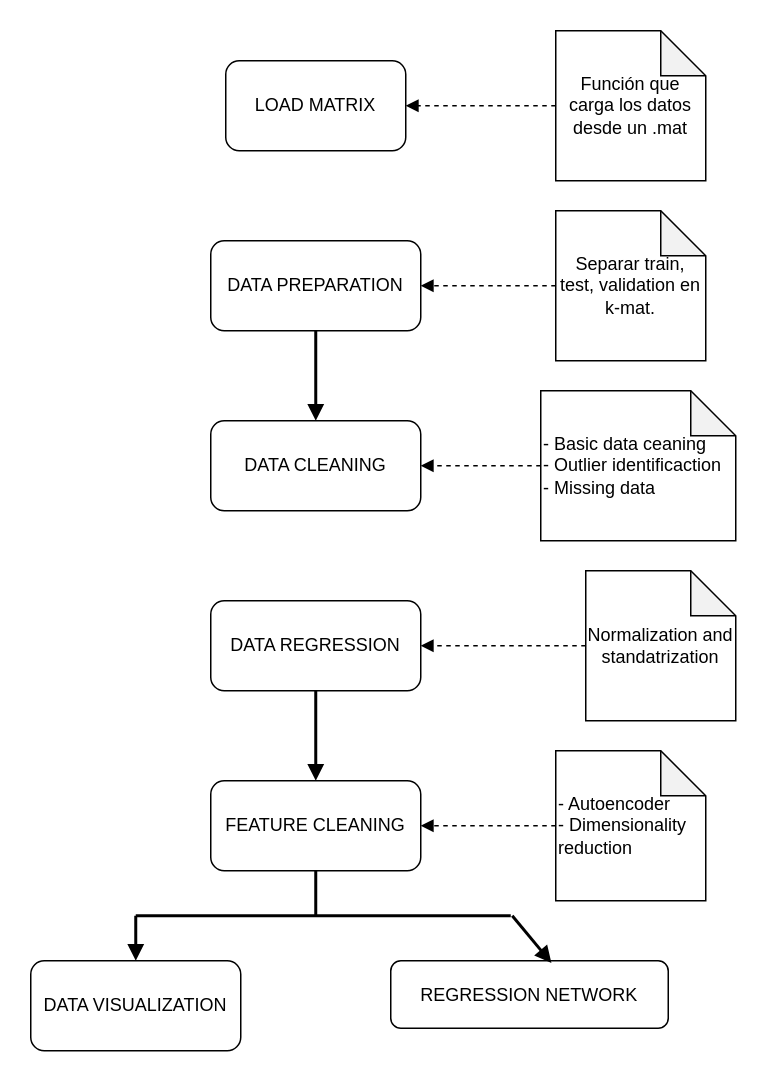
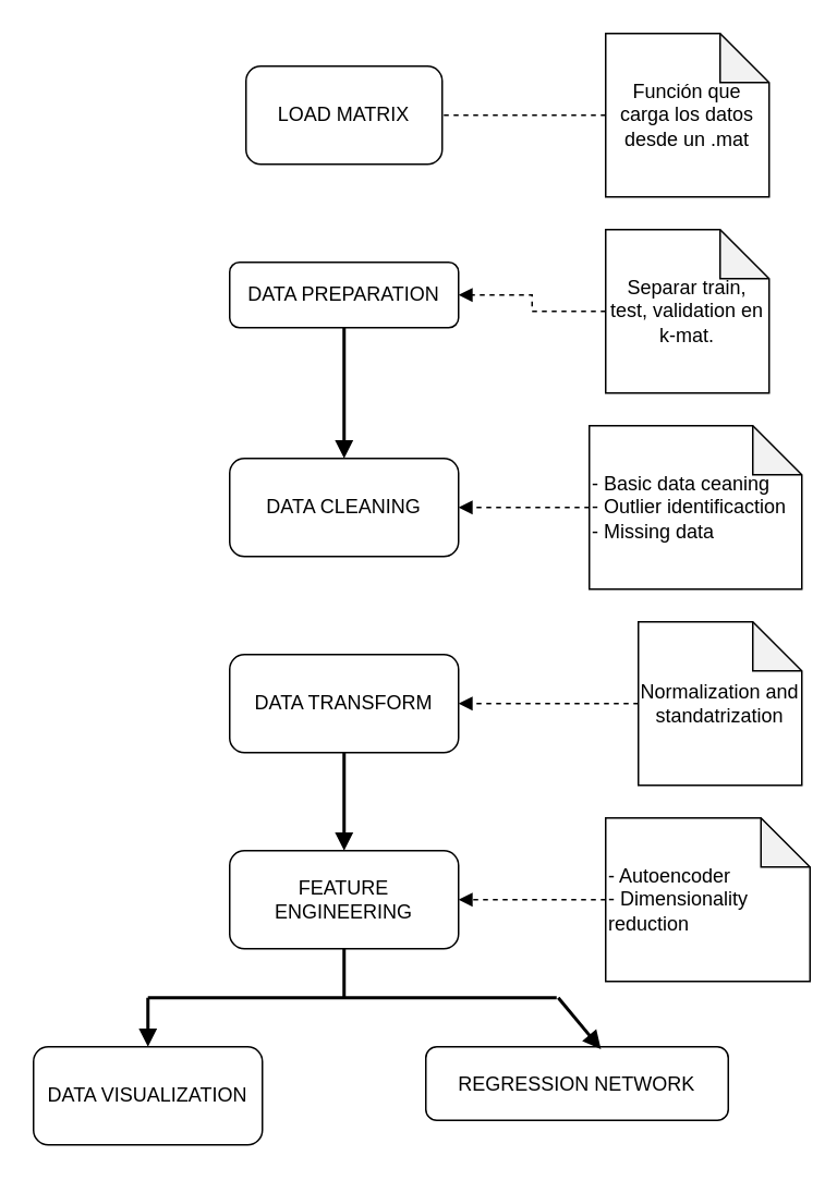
  <mxCell id="0" />
  <mxCell id="1" parent="0" />
  <mxCell id="2" value="LOAD MATRIX" style="rounded=1;whiteSpace=wrap;html=1;" vertex="1" parent="1"><mxGeometry x="150" y="40" width="120" height="60" as="geometry" /></mxCell>
- <mxCell id="3" value="" style="edgeStyle=orthogonalEdgeStyle;rounded=0;orthogonalLoop=1;jettySize=auto;html=1;dashed=1;endArrow=block;endFill=1;" edge="1" parent="1" source="4" target="2"><mxGeometry relative="1" as="geometry" /></mxCell>
+ <mxCell id="3" value="" style="edgeStyle=orthogonalEdgeStyle;rounded=0;orthogonalLoop=1;jettySize=auto;html=1;dashed=1;endArrow=none;endFill=1;" edge="1" parent="1" source="4" target="2"><mxGeometry relative="1" as="geometry" /></mxCell>
  <mxCell id="4" value="Función que carga los datos desde un .mat" style="shape=note;whiteSpace=wrap;html=1;backgroundOutline=1;darkOpacity=0.05;" vertex="1" parent="1"><mxGeometry x="370" y="20" width="100" height="100" as="geometry" /></mxCell>
  <mxCell id="5" value="" style="edgeStyle=orthogonalEdgeStyle;rounded=0;orthogonalLoop=1;jettySize=auto;html=1;endArrow=block;endFill=1;startSize=30;strokeWidth=2;" edge="1" parent="1" source="6" target="9"><mxGeometry relative="1" as="geometry" /></mxCell>
- <mxCell id="6" value="DATA PREPARATION" style="rounded=1;whiteSpace=wrap;html=1;" vertex="1" parent="1"><mxGeometry x="140" y="160" width="140" height="60" as="geometry" /></mxCell>
+ <mxCell id="6" value="DATA PREPARATION" style="rounded=1;whiteSpace=wrap;html=1;" vertex="1" parent="1"><mxGeometry x="140" y="160" width="140" height="40" as="geometry" /></mxCell>
  <mxCell id="7" value="" style="edgeStyle=orthogonalEdgeStyle;rounded=0;orthogonalLoop=1;jettySize=auto;html=1;dashed=1;endArrow=block;endFill=1;" edge="1" parent="1" source="8" target="6"><mxGeometry relative="1" as="geometry" /></mxCell>
  <mxCell id="8" value="Separar train, test, validation en k-mat." style="shape=note;whiteSpace=wrap;html=1;backgroundOutline=1;darkOpacity=0.05;" vertex="1" parent="1"><mxGeometry x="370" y="140" width="100" height="100" as="geometry" /></mxCell>
  <mxCell id="9" value="DATA CLEANING" style="rounded=1;whiteSpace=wrap;html=1;" vertex="1" parent="1"><mxGeometry x="140" y="280" width="140" height="60" as="geometry" /></mxCell>
  <mxCell id="10" value="" style="edgeStyle=orthogonalEdgeStyle;rounded=0;orthogonalLoop=1;jettySize=auto;html=1;dashed=1;endArrow=block;endFill=1;" edge="1" parent="1" source="11" target="9"><mxGeometry relative="1" as="geometry" /></mxCell>
  <mxCell id="11" value="- Basic data ceaning&lt;br&gt;- Outlier identificaction&lt;br&gt;- Missing data" style="shape=note;whiteSpace=wrap;html=1;backgroundOutline=1;darkOpacity=0.05;align=left;" vertex="1" parent="1"><mxGeometry x="360" y="260" width="130" height="100" as="geometry" /></mxCell>
  <mxCell id="12" value="" style="edgeStyle=orthogonalEdgeStyle;rounded=0;orthogonalLoop=1;jettySize=auto;html=1;endArrow=block;endFill=1;startSize=30;strokeWidth=2;" edge="1" parent="1" source="13" target="16"><mxGeometry relative="1" as="geometry" /></mxCell>
- <mxCell id="13" value="DATA REGRESSION" style="rounded=1;whiteSpace=wrap;html=1;" vertex="1" parent="1"><mxGeometry x="140" y="400" width="140" height="60" as="geometry" /></mxCell>
+ <mxCell id="13" value="DATA TRANSFORM" style="rounded=1;whiteSpace=wrap;html=1;" vertex="1" parent="1"><mxGeometry x="140" y="400" width="140" height="60" as="geometry" /></mxCell>
  <mxCell id="14" value="" style="edgeStyle=orthogonalEdgeStyle;rounded=0;orthogonalLoop=1;jettySize=auto;html=1;dashed=1;endArrow=block;endFill=1;" edge="1" parent="1" source="15" target="13"><mxGeometry relative="1" as="geometry" /></mxCell>
  <mxCell id="15" value="Normalization and standatrization" style="shape=note;whiteSpace=wrap;html=1;backgroundOutline=1;darkOpacity=0.05;" vertex="1" parent="1"><mxGeometry x="390" y="380" width="100" height="100" as="geometry" /></mxCell>
- <mxCell id="16" value="FEATURE CLEANING" style="rounded=1;whiteSpace=wrap;html=1;" vertex="1" parent="1"><mxGeometry x="140" y="520" width="140" height="60" as="geometry" /></mxCell>
+ <mxCell id="16" value="FEATURE ENGINEERING" style="rounded=1;whiteSpace=wrap;html=1;" vertex="1" parent="1"><mxGeometry x="140" y="520" width="140" height="60" as="geometry" /></mxCell>
  <mxCell id="17" value="" style="edgeStyle=orthogonalEdgeStyle;rounded=0;orthogonalLoop=1;jettySize=auto;html=1;dashed=1;endArrow=block;endFill=1;" edge="1" parent="1" source="18"><mxGeometry relative="1" as="geometry"><mxPoint x="280" y="550" as="targetPoint" /></mxGeometry></mxCell>
- <mxCell id="18" value="- Autoencoder&lt;br&gt;- Dimensionality reduction" style="shape=note;whiteSpace=wrap;html=1;backgroundOutline=1;darkOpacity=0.05;align=left;" vertex="1" parent="1"><mxGeometry x="370" y="500" width="100" height="100" as="geometry" /></mxCell>
+ <mxCell id="18" value="- Autoencoder&lt;br&gt;- Dimensionality reduction" style="shape=note;whiteSpace=wrap;html=1;backgroundOutline=1;darkOpacity=0.05;align=left;" vertex="1" parent="1"><mxGeometry x="370" y="500" width="125" height="100" as="geometry" /></mxCell>
  <mxCell id="19" value="DATA VISUALIZATION" style="rounded=1;whiteSpace=wrap;html=1;" vertex="1" parent="1"><mxGeometry x="20" y="640" width="140" height="60" as="geometry" /></mxCell>
  <mxCell id="20" value="REGRESSION NETWORK" style="rounded=1;whiteSpace=wrap;html=1;" vertex="1" parent="1"><mxGeometry x="260" y="640" width="185" height="45" as="geometry" /></mxCell>
  <mxCell id="21" value="" style="endArrow=none;html=1;rounded=0;startSize=30;strokeWidth=2;" edge="1" parent="1"><mxGeometry width="50" height="50" relative="1" as="geometry"><mxPoint x="90" y="610" as="sourcePoint" /><mxPoint x="340" y="610" as="targetPoint" /></mxGeometry></mxCell>
  <mxCell id="22" value="" style="endArrow=block;html=1;rounded=0;startSize=30;strokeWidth=2;entryX=0.5;entryY=0;entryDx=0;entryDy=0;endFill=1;" edge="1" parent="1" target="19"><mxGeometry width="50" height="50" relative="1" as="geometry"><mxPoint x="90" y="610" as="sourcePoint" /><mxPoint x="120" y="590" as="targetPoint" /></mxGeometry></mxCell>
  <mxCell id="23" value="" style="endArrow=block;html=1;rounded=0;startSize=30;strokeWidth=2;endFill=1;entryX=0.579;entryY=0.033;entryDx=0;entryDy=0;entryPerimeter=0;" edge="1" parent="1" target="20"><mxGeometry width="50" height="50" relative="1" as="geometry"><mxPoint x="341" y="610" as="sourcePoint" /><mxPoint x="340" y="630" as="targetPoint" /></mxGeometry></mxCell>
  <mxCell id="24" value="" style="endArrow=none;html=1;rounded=0;startSize=30;strokeWidth=2;entryX=0.5;entryY=1;entryDx=0;entryDy=0;" edge="1" parent="1" target="16"><mxGeometry width="50" height="50" relative="1" as="geometry"><mxPoint x="210" y="610" as="sourcePoint" /><mxPoint x="230" y="620" as="targetPoint" /></mxGeometry></mxCell>
